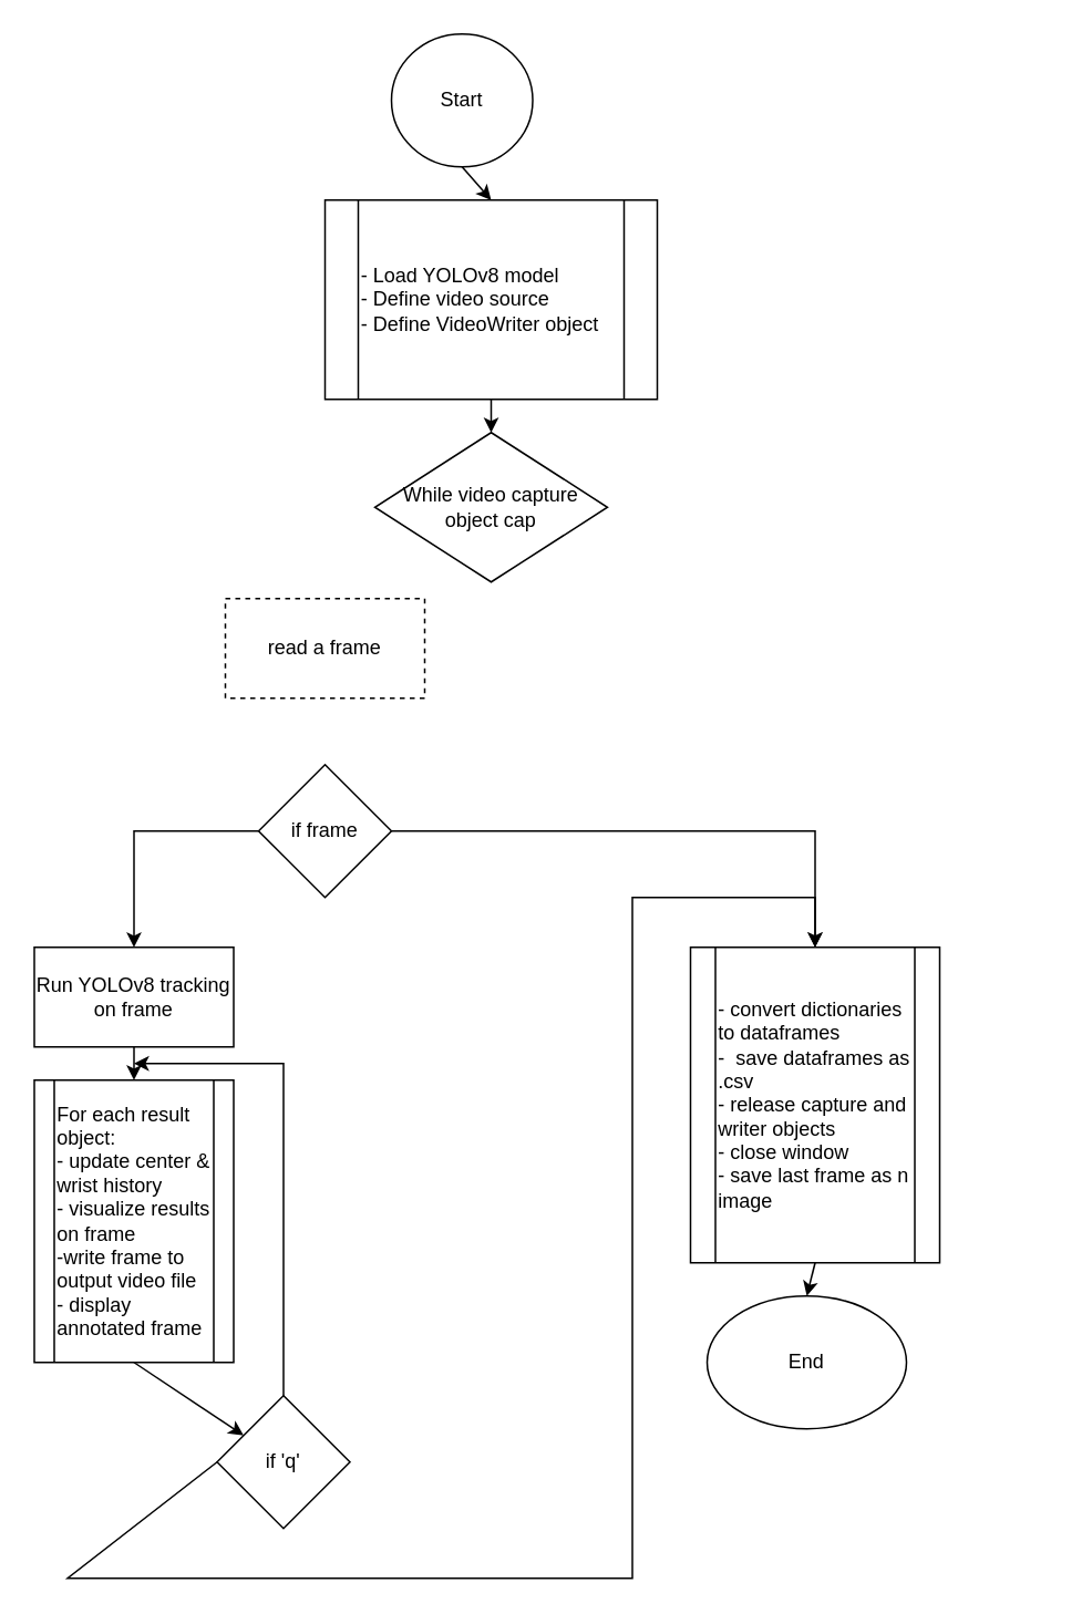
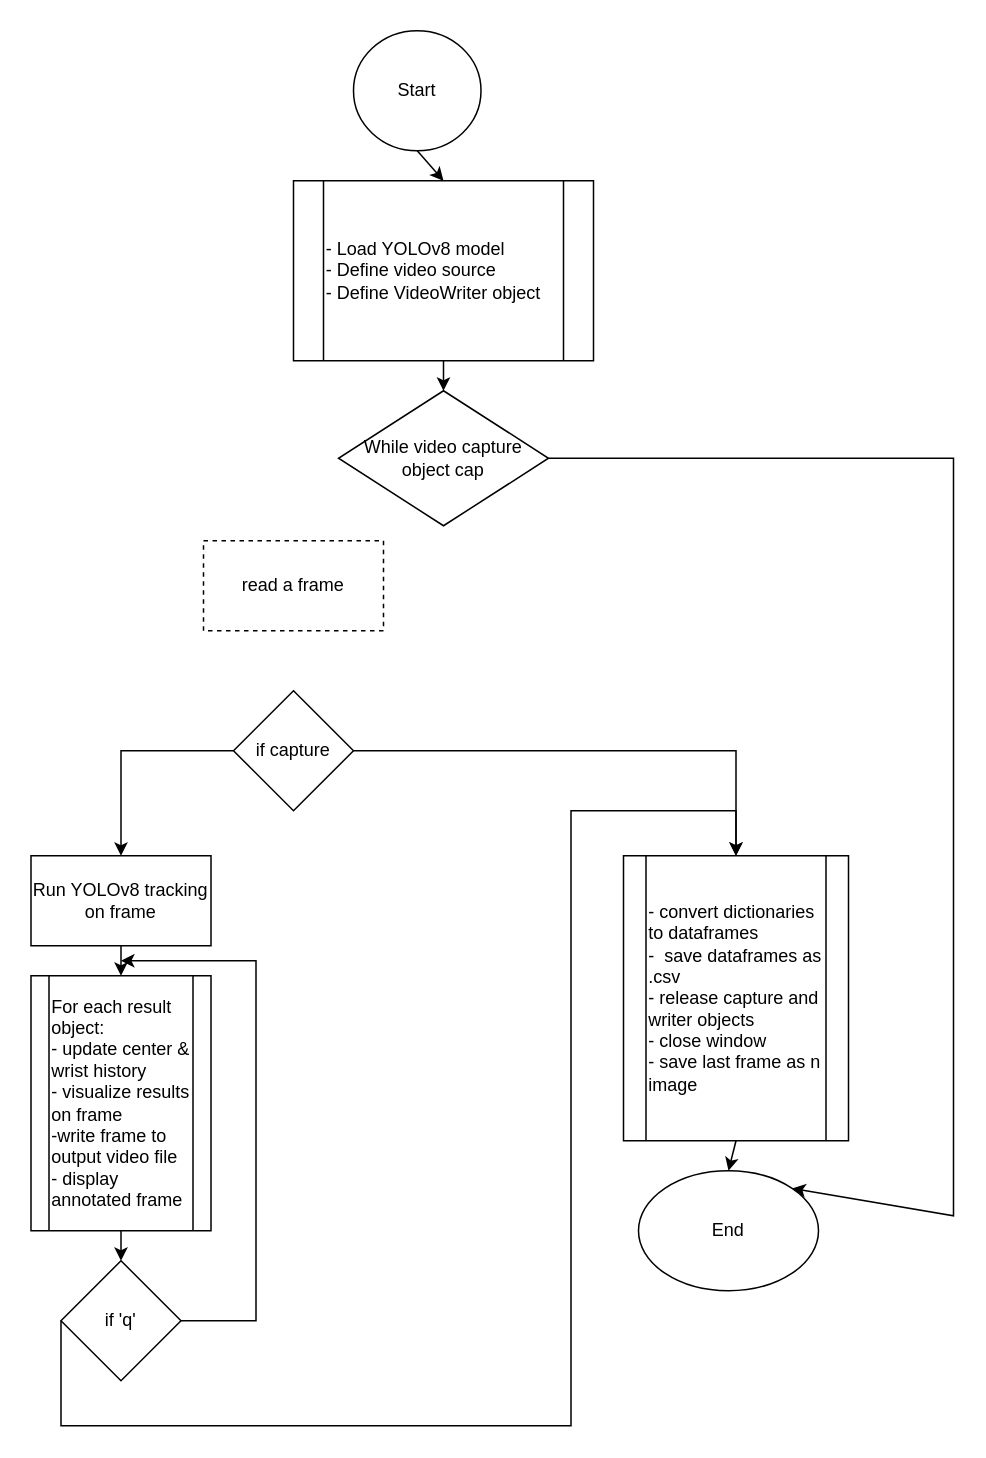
  <mxCell id="0" />
  <mxCell id="1" parent="0" />
  <mxCell id="2" style="edgeStyle=none;html=1;exitX=0.5;exitY=1;exitDx=0;exitDy=0;entryX=0.5;entryY=0;entryDx=0;entryDy=0;" edge="1" parent="1" source="3" target="5"><mxGeometry relative="1" as="geometry" /></mxCell>
  <mxCell id="3" value="Start" style="ellipse;whiteSpace=wrap;html=1;" vertex="1" parent="1"><mxGeometry x="235" y="20" width="85" height="80" as="geometry" /></mxCell>
  <mxCell id="4" style="edgeStyle=none;rounded=0;html=1;exitX=0.5;exitY=1;exitDx=0;exitDy=0;entryX=0.5;entryY=0;entryDx=0;entryDy=0;" edge="1" parent="1" source="5" target="7"><mxGeometry relative="1" as="geometry" /></mxCell>
  <mxCell id="5" value="- Load YOLOv8 model&lt;br&gt;- Define video source&lt;br&gt;- Define VideoWriter object" style="shape=process;whiteSpace=wrap;html=1;backgroundOutline=1;align=left;" vertex="1" parent="1"><mxGeometry x="195" y="120" width="200" height="120" as="geometry" /></mxCell>
+ <mxCell id="6" style="edgeStyle=none;rounded=0;html=1;exitX=1;exitY=0.5;exitDx=0;exitDy=0;entryX=1;entryY=0;entryDx=0;entryDy=0;" edge="1" parent="1" source="7" target="21"><mxGeometry relative="1" as="geometry"><Array as="points"><mxPoint x="635" y="305" /><mxPoint x="635" y="810" /></Array></mxGeometry></mxCell>
  <mxCell id="7" value="While video capture object cap" style="rhombus;whiteSpace=wrap;html=1;" vertex="1" parent="1"><mxGeometry x="225" y="260" width="140" height="90" as="geometry" /></mxCell>
  <mxCell id="8" value="read a frame" style="rounded=0;whiteSpace=wrap;html=1;dashed=1;" vertex="1" parent="1"><mxGeometry x="135" y="360" width="120" height="60" as="geometry" /></mxCell>
  <mxCell id="9" style="edgeStyle=none;rounded=0;html=1;exitX=0;exitY=0.5;exitDx=0;exitDy=0;entryX=0.5;entryY=0;entryDx=0;entryDy=0;" edge="1" parent="1" source="11" target="13"><mxGeometry relative="1" as="geometry"><Array as="points"><mxPoint x="80" y="500" /></Array></mxGeometry></mxCell>
  <mxCell id="10" style="edgeStyle=none;rounded=0;html=1;exitX=1;exitY=0.5;exitDx=0;exitDy=0;entryX=0.5;entryY=0;entryDx=0;entryDy=0;" edge="1" parent="1" source="11" target="20"><mxGeometry relative="1" as="geometry"><Array as="points"><mxPoint x="490" y="500" /></Array></mxGeometry></mxCell>
- <mxCell id="11" value="if frame" style="rhombus;whiteSpace=wrap;html=1;" vertex="1" parent="1"><mxGeometry x="155" y="460" width="80" height="80" as="geometry" /></mxCell>
+ <mxCell id="11" value="if capture" style="rhombus;whiteSpace=wrap;html=1;" vertex="1" parent="1"><mxGeometry x="155" y="460" width="80" height="80" as="geometry" /></mxCell>
  <mxCell id="12" style="edgeStyle=none;rounded=0;html=1;exitX=0.5;exitY=1;exitDx=0;exitDy=0;entryX=0.5;entryY=0;entryDx=0;entryDy=0;" edge="1" parent="1" source="13" target="15"><mxGeometry relative="1" as="geometry" /></mxCell>
  <mxCell id="13" value="Run YOLOv8 tracking on frame" style="rounded=0;whiteSpace=wrap;html=1;" vertex="1" parent="1"><mxGeometry x="20" y="570" width="120" height="60" as="geometry" /></mxCell>
  <mxCell id="14" style="edgeStyle=none;rounded=0;html=1;exitX=0.5;exitY=1;exitDx=0;exitDy=0;" edge="1" parent="1" source="15" target="18"><mxGeometry relative="1" as="geometry" /></mxCell>
  <mxCell id="15" value="For each result object:&lt;br&gt;- update center &amp;amp; wrist history&lt;br&gt;- visualize results on frame&lt;br&gt;-write frame to output video file&lt;br&gt;- display annotated frame" style="shape=process;whiteSpace=wrap;html=1;backgroundOutline=1;align=left;" vertex="1" parent="1"><mxGeometry x="20" y="650" width="120" height="170" as="geometry" /></mxCell>
  <mxCell id="16" style="edgeStyle=none;rounded=0;html=1;exitX=1;exitY=0.5;exitDx=0;exitDy=0;" edge="1" parent="1" source="18"><mxGeometry relative="1" as="geometry"><mxPoint x="80" y="640" as="targetPoint" /><Array as="points"><mxPoint x="170" y="880" /><mxPoint x="170" y="640" /></Array></mxGeometry></mxCell>
  <mxCell id="17" style="edgeStyle=none;rounded=0;html=1;exitX=0;exitY=0.5;exitDx=0;exitDy=0;entryX=0.5;entryY=0;entryDx=0;entryDy=0;" edge="1" parent="1" source="18" target="20"><mxGeometry relative="1" as="geometry"><Array as="points"><mxPoint x="40" y="950" /><mxPoint x="380" y="950" /><mxPoint x="380" y="540" /><mxPoint x="490" y="540" /></Array></mxGeometry></mxCell>
- <mxCell id="18" value="if 'q'" style="rhombus;whiteSpace=wrap;html=1;" vertex="1" parent="1"><mxGeometry x="130" y="840" width="80" height="80" as="geometry" /></mxCell>
+ <mxCell id="18" value="if 'q'" style="rhombus;whiteSpace=wrap;html=1;" vertex="1" parent="1"><mxGeometry x="40" y="840" width="80" height="80" as="geometry" /></mxCell>
  <mxCell id="19" style="edgeStyle=none;rounded=0;html=1;exitX=0.5;exitY=1;exitDx=0;exitDy=0;entryX=0.5;entryY=0;entryDx=0;entryDy=0;" edge="1" parent="1" source="20" target="21"><mxGeometry relative="1" as="geometry" /></mxCell>
  <mxCell id="20" value="- convert dictionaries to dataframes&lt;br&gt;-&amp;nbsp; save dataframes as .csv&lt;br&gt;- release capture and writer objects&lt;br&gt;- close window&lt;br&gt;- save last frame as n image" style="shape=process;whiteSpace=wrap;html=1;backgroundOutline=1;align=left;" vertex="1" parent="1"><mxGeometry x="415" y="570" width="150" height="190" as="geometry" /></mxCell>
  <mxCell id="21" value="End" style="ellipse;whiteSpace=wrap;html=1;" vertex="1" parent="1"><mxGeometry x="425" y="780" width="120" height="80" as="geometry" /></mxCell>
